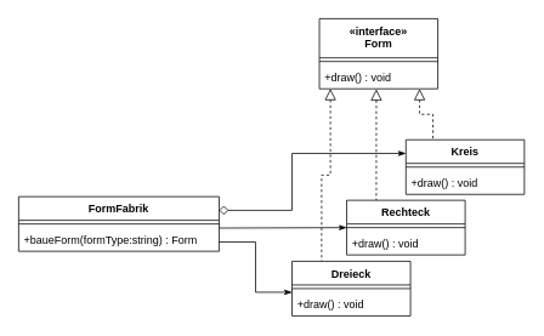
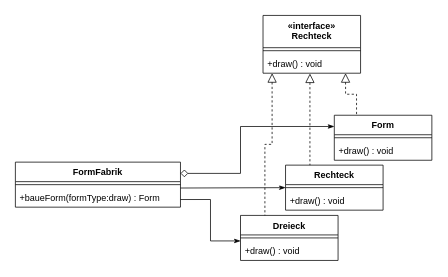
  <mxCell id="0" />
  <mxCell id="1" parent="0" />
  <mxCell id="2" value="FormFabrik" style="swimlane;fontStyle=1;align=center;verticalAlign=top;childLayout=stackLayout;horizontal=1;startSize=26;horizontalStack=0;resizeParent=1;resizeParentMax=0;resizeLast=0;collapsible=1;marginBottom=0;" parent="1" vertex="1"><mxGeometry x="20" y="215.5" width="220" height="60" as="geometry" /></mxCell>
  <mxCell id="3" value="" style="line;strokeWidth=1;fillColor=none;align=left;verticalAlign=middle;spacingTop=-1;spacingLeft=3;spacingRight=3;rotatable=0;labelPosition=right;points=[];portConstraint=eastwest;" parent="2" vertex="1"><mxGeometry y="26" width="220" height="8" as="geometry" /></mxCell>
- <mxCell id="4" value="+baueForm(formType:string) : Form" style="text;strokeColor=none;fillColor=none;align=left;verticalAlign=top;spacingLeft=4;spacingRight=4;overflow=hidden;rotatable=0;points=[[0,0.5],[1,0.5]];portConstraint=eastwest;" parent="2" vertex="1"><mxGeometry y="34" width="220" height="26" as="geometry" /></mxCell>
+ <mxCell id="4" value="+baueForm(formType:draw) : Form" style="text;strokeColor=none;fillColor=none;align=left;verticalAlign=top;spacingLeft=4;spacingRight=4;overflow=hidden;rotatable=0;points=[[0,0.5],[1,0.5]];portConstraint=eastwest;" parent="2" vertex="1"><mxGeometry y="34" width="220" height="26" as="geometry" /></mxCell>
  <mxCell id="5" value="Dreieck" style="swimlane;fontStyle=1;align=center;verticalAlign=top;childLayout=stackLayout;horizontal=1;startSize=26;horizontalStack=0;resizeParent=1;resizeParentMax=0;resizeLast=0;collapsible=1;marginBottom=0;" vertex="1" parent="1"><mxGeometry x="320" y="286.5" width="130" height="60" as="geometry" /></mxCell>
  <mxCell id="6" value="" style="line;strokeWidth=1;fillColor=none;align=left;verticalAlign=middle;spacingTop=-1;spacingLeft=3;spacingRight=3;rotatable=0;labelPosition=right;points=[];portConstraint=eastwest;" vertex="1" parent="5"><mxGeometry y="26" width="130" height="8" as="geometry" /></mxCell>
  <mxCell id="7" value="+draw() : void" style="text;strokeColor=none;fillColor=none;align=left;verticalAlign=top;spacingLeft=4;spacingRight=4;overflow=hidden;rotatable=0;points=[[0,0.5],[1,0.5]];portConstraint=eastwest;" vertex="1" parent="5"><mxGeometry y="34" width="130" height="26" as="geometry" /></mxCell>
  <mxCell id="8" value="Rechteck" style="swimlane;fontStyle=1;align=center;verticalAlign=top;childLayout=stackLayout;horizontal=1;startSize=26;horizontalStack=0;resizeParent=1;resizeParentMax=0;resizeLast=0;collapsible=1;marginBottom=0;" vertex="1" parent="1"><mxGeometry x="380" y="219.5" width="130" height="60" as="geometry" /></mxCell>
  <mxCell id="9" value="" style="line;strokeWidth=1;fillColor=none;align=left;verticalAlign=middle;spacingTop=-1;spacingLeft=3;spacingRight=3;rotatable=0;labelPosition=right;points=[];portConstraint=eastwest;" vertex="1" parent="8"><mxGeometry y="26" width="130" height="8" as="geometry" /></mxCell>
  <mxCell id="10" value="+draw() : void" style="text;strokeColor=none;fillColor=none;align=left;verticalAlign=top;spacingLeft=4;spacingRight=4;overflow=hidden;rotatable=0;points=[[0,0.5],[1,0.5]];portConstraint=eastwest;" vertex="1" parent="8"><mxGeometry y="34" width="130" height="26" as="geometry" /></mxCell>
- <mxCell id="11" value="Kreis" style="swimlane;fontStyle=1;align=center;verticalAlign=top;childLayout=stackLayout;horizontal=1;startSize=26;horizontalStack=0;resizeParent=1;resizeParentMax=0;resizeLast=0;collapsible=1;marginBottom=0;" vertex="1" parent="1"><mxGeometry x="445" y="153" width="130" height="60" as="geometry" /></mxCell>
+ <mxCell id="11" value="Form" style="swimlane;fontStyle=1;align=center;verticalAlign=top;childLayout=stackLayout;horizontal=1;startSize=26;horizontalStack=0;resizeParent=1;resizeParentMax=0;resizeLast=0;collapsible=1;marginBottom=0;" vertex="1" parent="1"><mxGeometry x="445" y="153" width="130" height="60" as="geometry" /></mxCell>
  <mxCell id="12" value="" style="line;strokeWidth=1;fillColor=none;align=left;verticalAlign=middle;spacingTop=-1;spacingLeft=3;spacingRight=3;rotatable=0;labelPosition=right;points=[];portConstraint=eastwest;" vertex="1" parent="11"><mxGeometry y="26" width="130" height="8" as="geometry" /></mxCell>
  <mxCell id="13" value="+draw() : void" style="text;strokeColor=none;fillColor=none;align=left;verticalAlign=top;spacingLeft=4;spacingRight=4;overflow=hidden;rotatable=0;points=[[0,0.5],[1,0.5]];portConstraint=eastwest;" vertex="1" parent="11"><mxGeometry y="34" width="130" height="26" as="geometry" /></mxCell>
  <mxCell id="14" style="edgeStyle=orthogonalEdgeStyle;rounded=0;orthogonalLoop=1;jettySize=auto;html=1;startArrow=block;startFill=0;endSize=10;startSize=10;endArrow=none;endFill=0;entryX=0.228;entryY=-0.008;entryDx=0;entryDy=0;exitX=0.846;exitY=1;exitDx=0;exitDy=0;exitPerimeter=0;entryPerimeter=0;dashed=1;" edge="1" parent="1" source="17" target="11"><mxGeometry relative="1" as="geometry"><mxPoint x="440" y="143" as="targetPoint" /></mxGeometry></mxCell>
- <mxCell id="15" value="«interface»&#10;Form&#10;" style="swimlane;fontStyle=1;align=center;verticalAlign=top;childLayout=stackLayout;horizontal=1;startSize=43;horizontalStack=0;resizeParent=1;resizeParentMax=0;resizeLast=0;collapsible=1;marginBottom=0;" vertex="1" parent="1"><mxGeometry x="350" y="20" width="130" height="77" as="geometry" /></mxCell>
+ <mxCell id="15" value="«interface»&#10;Rechteck&#10;" style="swimlane;fontStyle=1;align=center;verticalAlign=top;childLayout=stackLayout;horizontal=1;startSize=43;horizontalStack=0;resizeParent=1;resizeParentMax=0;resizeLast=0;collapsible=1;marginBottom=0;" vertex="1" parent="1"><mxGeometry x="350" y="20" width="130" height="77" as="geometry" /></mxCell>
  <mxCell id="16" value="" style="line;strokeWidth=1;fillColor=none;align=left;verticalAlign=middle;spacingTop=-1;spacingLeft=3;spacingRight=3;rotatable=0;labelPosition=right;points=[];portConstraint=eastwest;" vertex="1" parent="15"><mxGeometry y="43" width="130" height="8" as="geometry" /></mxCell>
  <mxCell id="17" value="+draw() : void" style="text;strokeColor=none;fillColor=none;align=left;verticalAlign=top;spacingLeft=4;spacingRight=4;overflow=hidden;rotatable=0;points=[[0,0.5],[1,0.5]];portConstraint=eastwest;" vertex="1" parent="15"><mxGeometry y="51" width="130" height="26" as="geometry" /></mxCell>
  <mxCell id="18" style="edgeStyle=orthogonalEdgeStyle;rounded=0;orthogonalLoop=1;jettySize=auto;html=1;startArrow=block;startFill=0;endSize=10;startSize=10;endArrow=none;endFill=0;entryX=0.25;entryY=0;entryDx=0;entryDy=0;exitX=0.481;exitY=1.015;exitDx=0;exitDy=0;exitPerimeter=0;dashed=1;" edge="1" parent="1" source="17" target="8"><mxGeometry relative="1" as="geometry"><mxPoint x="410.151" y="152.919" as="targetPoint" /><mxPoint x="413" y="110" as="sourcePoint" /><Array as="points"><mxPoint x="412" y="143" /><mxPoint x="412" y="143" /></Array></mxGeometry></mxCell>
  <mxCell id="19" style="edgeStyle=orthogonalEdgeStyle;rounded=0;orthogonalLoop=1;jettySize=auto;html=1;startArrow=block;startFill=0;endSize=10;startSize=10;endArrow=none;endFill=0;entryX=0.25;entryY=0;entryDx=0;entryDy=0;exitX=0.093;exitY=0.999;exitDx=0;exitDy=0;exitPerimeter=0;dashed=1;" edge="1" parent="1" source="17" target="5"><mxGeometry relative="1" as="geometry"><mxPoint x="349.9" y="282.4" as="targetPoint" /><mxPoint x="362" y="113" as="sourcePoint" /></mxGeometry></mxCell>
  <mxCell id="20" value="" style="html=1;verticalAlign=bottom;endArrow=none;endSize=8;exitX=0;exitY=0.5;exitDx=0;exitDy=0;entryX=1;entryY=0.608;entryDx=0;entryDy=0;endFill=0;entryPerimeter=0;edgeStyle=orthogonalEdgeStyle;rounded=0;startArrow=classicThin;startFill=1;" edge="1" parent="1" target="4"><mxGeometry relative="1" as="geometry"><mxPoint x="320" y="320.5" as="sourcePoint" /><mxPoint x="200" y="320.5" as="targetPoint" /><Array as="points"><mxPoint x="280" y="320" /><mxPoint x="280" y="265" /></Array></mxGeometry></mxCell>
  <mxCell id="21" value="" style="html=1;verticalAlign=bottom;endArrow=none;endSize=8;exitX=0;exitY=0.5;exitDx=0;exitDy=0;endFill=0;startArrow=classicThin;startFill=1;" edge="1" parent="1" source="8"><mxGeometry relative="1" as="geometry"><mxPoint x="300" y="161" as="sourcePoint" /><mxPoint x="240" y="250" as="targetPoint" /></mxGeometry></mxCell>
  <mxCell id="22" value="" style="html=1;verticalAlign=bottom;endArrow=diamond;endSize=8;exitX=0;exitY=0.25;exitDx=0;exitDy=0;endFill=0;edgeStyle=orthogonalEdgeStyle;rounded=0;entryX=1;entryY=0.25;entryDx=0;entryDy=0;startArrow=classicThin;startFill=1;" edge="1" parent="1" source="11" target="2"><mxGeometry relative="1" as="geometry"><mxPoint x="310" y="152.5" as="sourcePoint" /><mxPoint x="260" y="231" as="targetPoint" /><Array as="points"><mxPoint x="320" y="168" /><mxPoint x="320" y="231" /></Array></mxGeometry></mxCell>
